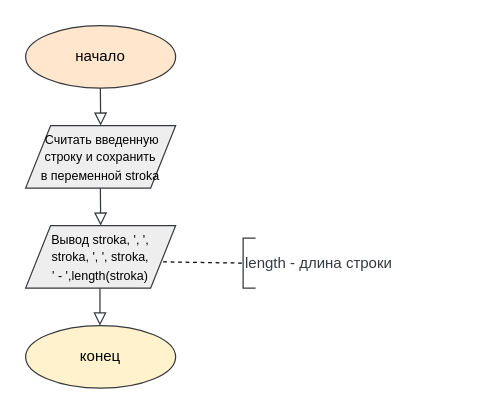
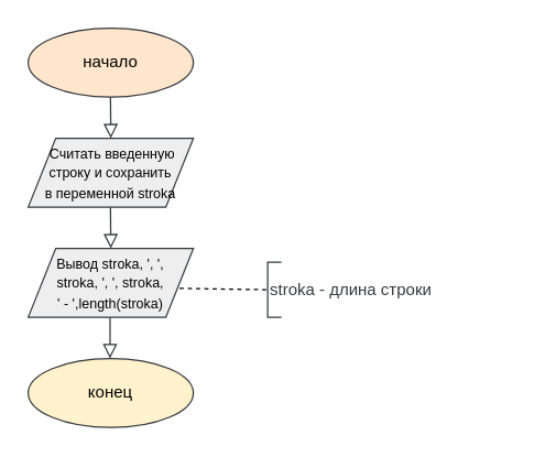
  <mxCell id="0" />
  <mxCell id="1" parent="0" />
  <mxCell id="2" value="начало" style="ellipse;whiteSpace=wrap;html=1;strokeColor=#36393d;fillColor=#ffe6cc;fontColor=#000000;" parent="1" vertex="1"><mxGeometry x="20" y="20" width="120" height="50" as="geometry" /></mxCell>
  <mxCell id="3" value="" style="rounded=0;html=1;jettySize=auto;orthogonalLoop=1;fontSize=11;endArrow=block;endFill=0;endSize=8;strokeWidth=1;shadow=0;labelBackgroundColor=none;edgeStyle=orthogonalEdgeStyle;strokeColor=#36393d;fillColor=#eeeeee;fontColor=#000000;" parent="1" edge="1"><mxGeometry relative="1" as="geometry"><mxPoint x="79.79" y="70" as="sourcePoint" /><mxPoint x="80.06" y="100" as="targetPoint" /></mxGeometry></mxCell>
  <mxCell id="4" value="" style="rounded=0;html=1;jettySize=auto;orthogonalLoop=1;fontSize=11;endArrow=block;endFill=0;endSize=8;strokeWidth=1;shadow=0;labelBackgroundColor=none;edgeStyle=orthogonalEdgeStyle;strokeColor=#36393d;fillColor=#eeeeee;fontColor=#000000;" parent="1" edge="1"><mxGeometry relative="1" as="geometry"><mxPoint x="79.79" y="150" as="sourcePoint" /><mxPoint x="80.06" y="180" as="targetPoint" /></mxGeometry></mxCell>
  <mxCell id="5" value="конец" style="ellipse;whiteSpace=wrap;html=1;strokeColor=#36393d;fillColor=#fff2cc;fontColor=#000000;" parent="1" vertex="1"><mxGeometry x="20" y="260" width="120" height="50" as="geometry" /></mxCell>
  <mxCell id="6" value="&lt;font style=&quot;font-size: 10px;&quot;&gt;Вывод&amp;nbsp;stroka, ', ', &lt;br&gt;stroka, ', ', stroka, &lt;br&gt;' - ',length(stroka)&lt;/font&gt;" style="shape=parallelogram;perimeter=parallelogramPerimeter;whiteSpace=wrap;html=1;fixedSize=1;strokeColor=#36393d;fillColor=#eeeeee;fontColor=#000000;" parent="1" vertex="1"><mxGeometry x="20" y="180" width="120" height="50" as="geometry" /></mxCell>
  <mxCell id="7" value="" style="rounded=0;html=1;jettySize=auto;orthogonalLoop=1;fontSize=11;endArrow=block;endFill=0;endSize=8;strokeWidth=1;shadow=0;labelBackgroundColor=none;edgeStyle=orthogonalEdgeStyle;strokeColor=#36393d;fillColor=#eeeeee;fontColor=#000000;" parent="1" edge="1"><mxGeometry relative="1" as="geometry"><mxPoint x="79.47" y="230" as="sourcePoint" /><mxPoint x="79.47" y="260" as="targetPoint" /></mxGeometry></mxCell>
  <mxCell id="8" value="&lt;font style=&quot;font-size: 10px;&quot;&gt;&amp;nbsp;Считать введенную &lt;br&gt;строку и сохранить&lt;br&gt;в переменной stroka&lt;/font&gt;" style="shape=parallelogram;perimeter=parallelogramPerimeter;whiteSpace=wrap;html=1;fixedSize=1;strokeColor=#36393d;fillColor=#eeeeee;fontColor=#000000;" parent="1" vertex="1"><mxGeometry x="20" y="100" width="120" height="50" as="geometry" /></mxCell>
  <mxCell id="9" value="" style="strokeWidth=1;html=1;shape=mxgraph.flowchart.annotation_1;align=left;pointerEvents=1;direction=east;strokeColor=#36393d;" parent="1" vertex="1"><mxGeometry x="194" y="190" width="10" height="40" as="geometry" /></mxCell>
- <mxCell id="10" value="length - длина строки" style="text;html=1;strokeColor=none;fillColor=none;align=left;verticalAlign=middle;whiteSpace=wrap;rounded=0;fontColor=#36393d;" parent="1" vertex="1"><mxGeometry x="194" y="195" width="180" height="30" as="geometry" /></mxCell>
+ <mxCell id="10" value="stroka - длина строки" style="text;html=1;strokeColor=none;fillColor=none;align=left;verticalAlign=middle;whiteSpace=wrap;rounded=0;fontColor=#36393d;" parent="1" vertex="1"><mxGeometry x="194" y="195" width="180" height="30" as="geometry" /></mxCell>
  <mxCell id="11" value="" style="endArrow=none;dashed=1;html=1;rounded=0;exitX=1;exitY=0.5;exitDx=0;exitDy=0;entryX=0;entryY=0.5;entryDx=0;entryDy=0;entryPerimeter=0;" parent="1" edge="1" target="9"><mxGeometry width="50" height="50" relative="1" as="geometry"><mxPoint x="130" y="209" as="sourcePoint" /><mxPoint x="197" y="209" as="targetPoint" /></mxGeometry></mxCell>
